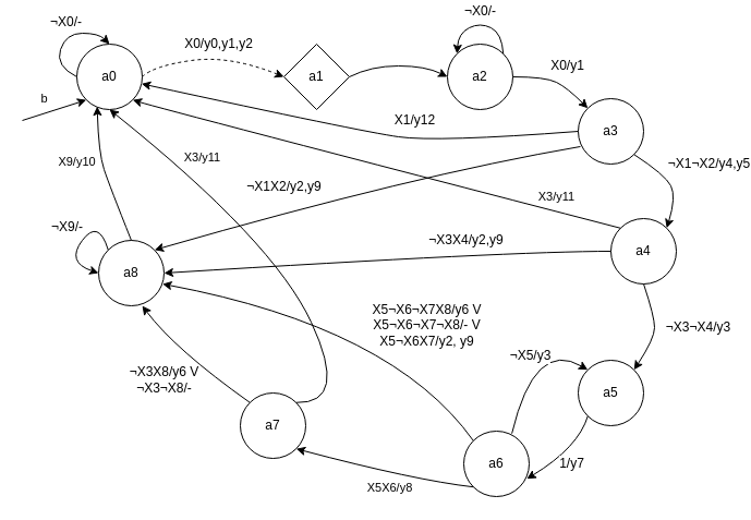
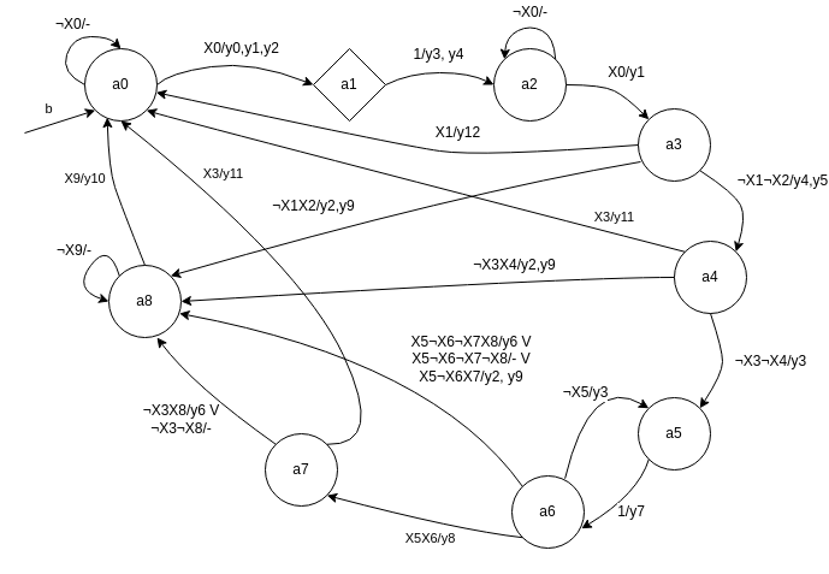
  <mxCell id="0" />
  <mxCell id="1" parent="0" />
  <mxCell id="2" value="&lt;font style=&quot;font-size: 12px;&quot;&gt;a0&lt;/font&gt;" style="ellipse;whiteSpace=wrap;html=1;aspect=fixed;fontSize=12;" vertex="1" parent="1"><mxGeometry x="70" y="40" width="60" height="60" as="geometry" /></mxCell>
  <mxCell id="3" value="&lt;font style=&quot;font-size: 12px;&quot;&gt;a1&lt;/font&gt;" style="rhombus;whiteSpace=wrap;html=1;aspect=fixed;fontSize=12;" vertex="1" parent="1"><mxGeometry x="260" y="40" width="60" height="60" as="geometry" /></mxCell>
- <mxCell id="4" value="X0/y0,y1,y2" style="curved=1;endArrow=classic;html=1;fontSize=12;elbow=vertical;exitX=1;exitY=0.5;exitDx=0;exitDy=0;entryX=0;entryY=0.5;entryDx=0;entryDy=0;dashed=1;" edge="1" parent="1" source="2" target="3"><mxGeometry x="0.101" y="11" width="50" height="50" relative="1" as="geometry"><mxPoint x="140" y="70" as="sourcePoint" /><mxPoint x="190" y="20" as="targetPoint" /><Array as="points"><mxPoint x="140" y="60" /><mxPoint x="210" y="50" /></Array><mxPoint as="offset" /></mxGeometry></mxCell>
+ <mxCell id="4" value="X0/y0,y1,y2" style="curved=1;endArrow=classic;html=1;fontSize=12;elbow=vertical;exitX=1;exitY=0.5;exitDx=0;exitDy=0;entryX=0;entryY=0.5;entryDx=0;entryDy=0;" edge="1" parent="1" source="2" target="3"><mxGeometry x="0.101" y="11" width="50" height="50" relative="1" as="geometry"><mxPoint x="140" y="70" as="sourcePoint" /><mxPoint x="190" y="20" as="targetPoint" /><Array as="points"><mxPoint x="140" y="60" /><mxPoint x="210" y="50" /></Array><mxPoint as="offset" /></mxGeometry></mxCell>
  <mxCell id="5" value="&lt;font style=&quot;font-size: 12px;&quot;&gt;a2&lt;/font&gt;" style="ellipse;whiteSpace=wrap;html=1;aspect=fixed;fontSize=12;" vertex="1" parent="1"><mxGeometry x="410" y="40" width="60" height="60" as="geometry" /></mxCell>
  <mxCell id="6" value="" style="curved=1;endArrow=classic;html=1;fontSize=12;elbow=vertical;exitX=1;exitY=0.5;exitDx=0;exitDy=0;entryX=0;entryY=0.5;entryDx=0;entryDy=0;" edge="1" parent="1" source="3" target="5"><mxGeometry x="0.101" y="11" width="50" height="50" relative="1" as="geometry"><mxPoint x="330" y="60" as="sourcePoint" /><mxPoint x="460" y="60" as="targetPoint" /><Array as="points"><mxPoint x="340" y="60" /><mxPoint x="390" y="60" /></Array><mxPoint as="offset" /></mxGeometry></mxCell>
+ <mxCell id="7" value="1/y3, y4" style="text;html=1;align=center;verticalAlign=middle;resizable=0;points=[];autosize=1;strokeColor=none;fillColor=none;fontSize=12;" vertex="1" parent="1"><mxGeometry x="334" y="35" width="60" height="20" as="geometry" /></mxCell>
  <mxCell id="8" value="&lt;font style=&quot;font-size: 12px;&quot;&gt;a3&lt;/font&gt;" style="ellipse;whiteSpace=wrap;html=1;aspect=fixed;fontSize=12;" vertex="1" parent="1"><mxGeometry x="530" y="90" width="60" height="60" as="geometry" /></mxCell>
  <mxCell id="9" value="X0/y1" style="curved=1;endArrow=classic;html=1;fontSize=12;elbow=vertical;exitX=1;exitY=0.5;exitDx=0;exitDy=0;entryX=0;entryY=0;entryDx=0;entryDy=0;" edge="1" parent="1" source="5" target="8"><mxGeometry x="0.1" y="18" width="50" height="50" relative="1" as="geometry"><mxPoint x="480" y="80" as="sourcePoint" /><mxPoint x="570" y="80" as="targetPoint" /><Array as="points"><mxPoint x="500" y="70" /><mxPoint x="520" y="80" /></Array><mxPoint as="offset" /></mxGeometry></mxCell>
  <mxCell id="10" value="¬X0/-" style="curved=1;endArrow=classic;html=1;fontSize=12;elbow=vertical;exitX=1;exitY=0;exitDx=0;exitDy=0;entryX=0;entryY=0;entryDx=0;entryDy=0;" edge="1" parent="1" source="5" target="5"><mxGeometry y="-10" width="50" height="50" relative="1" as="geometry"><mxPoint x="390" y="20" as="sourcePoint" /><mxPoint x="440" y="-30" as="targetPoint" /><Array as="points"><mxPoint x="460" y="30" /><mxPoint x="440" y="20" /><mxPoint x="420" y="30" /></Array><mxPoint x="4" y="-1" as="offset" /></mxGeometry></mxCell>
  <mxCell id="11" value="&lt;font style=&quot;font-size: 12px;&quot;&gt;a4&lt;/font&gt;" style="ellipse;whiteSpace=wrap;html=1;aspect=fixed;fontSize=12;" vertex="1" parent="1"><mxGeometry x="560" y="200" width="60" height="60" as="geometry" /></mxCell>
  <mxCell id="12" value="¬X0/-" style="curved=1;endArrow=classic;html=1;fontSize=12;elbow=vertical;exitX=0;exitY=0.5;exitDx=0;exitDy=0;entryX=0.5;entryY=0;entryDx=0;entryDy=0;" edge="1" parent="1" source="2" target="2"><mxGeometry x="0.1" y="10" width="50" height="50" relative="1" as="geometry"><mxPoint x="20" y="55" as="sourcePoint" /><mxPoint x="70" y="5" as="targetPoint" /><Array as="points"><mxPoint x="50" y="60" /><mxPoint x="60" y="30" /><mxPoint x="90" y="30" /></Array><mxPoint as="offset" /></mxGeometry></mxCell>
  <mxCell id="13" value="¬X1¬X2/y4,y5" style="curved=1;endArrow=classic;html=1;fontSize=12;elbow=vertical;exitX=1;exitY=1;exitDx=0;exitDy=0;entryX=1;entryY=0;entryDx=0;entryDy=0;" edge="1" parent="1" source="8" target="11"><mxGeometry x="-0.002" y="40" width="50" height="50" relative="1" as="geometry"><mxPoint x="630" y="190" as="sourcePoint" /><mxPoint x="680" y="140" as="targetPoint" /><Array as="points"><mxPoint x="610" y="160" /><mxPoint x="620" y="180" /></Array><mxPoint as="offset" /></mxGeometry></mxCell>
  <mxCell id="14" value="&lt;font style=&quot;font-size: 12px;&quot;&gt;a5&lt;/font&gt;" style="ellipse;whiteSpace=wrap;html=1;aspect=fixed;fontSize=12;" vertex="1" parent="1"><mxGeometry x="530" y="330" width="60" height="60" as="geometry" /></mxCell>
  <mxCell id="15" value="¬X3¬X4/y3" style="curved=1;endArrow=classic;html=1;fontSize=12;elbow=vertical;exitX=0.5;exitY=1;exitDx=0;exitDy=0;entryX=1;entryY=0;entryDx=0;entryDy=0;" edge="1" parent="1" source="11" target="14"><mxGeometry x="-0.032" y="40" width="50" height="50" relative="1" as="geometry"><mxPoint x="500" y="200" as="sourcePoint" /><mxPoint x="550" y="150" as="targetPoint" /><Array as="points"><mxPoint x="600" y="290" /><mxPoint x="600" y="310" /></Array><mxPoint as="offset" /></mxGeometry></mxCell>
  <mxCell id="16" value="&lt;font style=&quot;font-size: 12px;&quot;&gt;a6&lt;/font&gt;" style="ellipse;whiteSpace=wrap;html=1;aspect=fixed;fontSize=12;" vertex="1" parent="1"><mxGeometry x="425" y="395" width="60" height="60" as="geometry" /></mxCell>
  <mxCell id="17" value="1/y7" style="curved=1;endArrow=classic;html=1;fontSize=12;elbow=vertical;exitX=0;exitY=1;exitDx=0;exitDy=0;entryX=0.964;entryY=0.729;entryDx=0;entryDy=0;entryPerimeter=0;" edge="1" parent="1" source="14" target="16"><mxGeometry x="0.014" y="10" width="50" height="50" relative="1" as="geometry"><mxPoint x="456" y="330" as="sourcePoint" /><mxPoint x="370" y="350" as="targetPoint" /><Array as="points"><mxPoint x="530" y="410" /></Array><mxPoint as="offset" /></mxGeometry></mxCell>
  <mxCell id="18" value="&lt;font style=&quot;font-size: 12px&quot;&gt;a8&lt;/font&gt;" style="ellipse;whiteSpace=wrap;html=1;aspect=fixed;fontSize=12;" vertex="1" parent="1"><mxGeometry x="90" y="220" width="60" height="60" as="geometry" /></mxCell>
  <mxCell id="19" value="X5¬X6¬X7X8/y6 V&lt;br&gt;X5¬X6¬X7¬X8/- V&lt;br&gt;X5¬X6X7/y2, y9" style="curved=1;endArrow=classic;html=1;fontSize=12;elbow=vertical;exitX=0;exitY=0;exitDx=0;exitDy=0;entryX=0.976;entryY=0.667;entryDx=0;entryDy=0;entryPerimeter=0;" edge="1" parent="1" source="16" target="18"><mxGeometry x="-0.325" y="-22" width="50" height="50" relative="1" as="geometry"><mxPoint x="280" y="330" as="sourcePoint" /><mxPoint x="330" y="280" as="targetPoint" /><Array as="points"><mxPoint x="360" y="300" /></Array><mxPoint x="6" y="2" as="offset" /></mxGeometry></mxCell>
  <mxCell id="20" value="&lt;font style=&quot;font-size: 12px&quot;&gt;a7&lt;/font&gt;" style="ellipse;whiteSpace=wrap;html=1;aspect=fixed;fontSize=12;" vertex="1" parent="1"><mxGeometry x="220" y="360" width="60" height="60" as="geometry" /></mxCell>
  <mxCell id="21" value="X1/y12" style="curved=1;endArrow=classic;html=1;fontSize=12;elbow=vertical;exitX=0;exitY=0.5;exitDx=0;exitDy=0;" edge="1" parent="1" source="8" target="2"><mxGeometry x="-0.247" y="-17" width="50" height="50" relative="1" as="geometry"><mxPoint x="330" y="210" as="sourcePoint" /><mxPoint x="380" y="160" as="targetPoint" /><Array as="points"><mxPoint x="400" y="130" /><mxPoint x="330" y="120" /></Array><mxPoint as="offset" /></mxGeometry></mxCell>
  <mxCell id="22" value="X9/y10" style="curved=1;endArrow=classic;html=1;rounded=0;exitX=0.5;exitY=0;exitDx=0;exitDy=0;entryX=0.311;entryY=0.953;entryDx=0;entryDy=0;entryPerimeter=0;" edge="1" parent="1" source="18" target="2"><mxGeometry x="0.307" y="22" width="50" height="50" relative="1" as="geometry"><mxPoint x="210" y="300" as="sourcePoint" /><mxPoint x="260" y="250" as="targetPoint" /><Array as="points"><mxPoint x="100" y="170" /><mxPoint x="90" y="140" /></Array><mxPoint as="offset" /></mxGeometry></mxCell>
  <mxCell id="23" value="&lt;span style=&quot;font-size: 12px&quot;&gt;¬X9/-&lt;/span&gt;" style="curved=1;endArrow=classic;html=1;rounded=0;exitX=0;exitY=0;exitDx=0;exitDy=0;entryX=0;entryY=0.5;entryDx=0;entryDy=0;" edge="1" parent="1" source="18" target="18"><mxGeometry x="-0.039" y="-18" width="50" height="50" relative="1" as="geometry"><mxPoint x="60" y="460" as="sourcePoint" /><mxPoint x="110" y="410" as="targetPoint" /><Array as="points"><mxPoint x="90" y="200" /><mxPoint x="60" y="240" /></Array><mxPoint as="offset" /></mxGeometry></mxCell>
  <mxCell id="24" value="&lt;span style=&quot;font-size: 12px&quot;&gt;¬X1X2/y2,y9&lt;/span&gt;" style="curved=1;endArrow=classic;html=1;rounded=0;exitX=0.033;exitY=0.733;exitDx=0;exitDy=0;exitPerimeter=0;entryX=1;entryY=0;entryDx=0;entryDy=0;" edge="1" parent="1" source="8" target="18"><mxGeometry x="0.353" y="-23" width="50" height="50" relative="1" as="geometry"><mxPoint x="320" y="250" as="sourcePoint" /><mxPoint x="370" y="200" as="targetPoint" /><Array as="points"><mxPoint x="380" y="160" /></Array><mxPoint as="offset" /></mxGeometry></mxCell>
  <mxCell id="25" value="X3/y11" style="curved=1;endArrow=classic;html=1;rounded=0;exitX=0;exitY=0;exitDx=0;exitDy=0;entryX=1;entryY=1;entryDx=0;entryDy=0;" edge="1" parent="1" source="11" target="2"><mxGeometry x="-0.723" y="-13" width="50" height="50" relative="1" as="geometry"><mxPoint x="370" y="230" as="sourcePoint" /><mxPoint x="420" y="180" as="targetPoint" /><Array as="points"><mxPoint x="150" y="100" /></Array><mxPoint as="offset" /></mxGeometry></mxCell>
  <mxCell id="26" value="&lt;span style=&quot;font-size: 12px&quot;&gt;¬X3X4/y2,y9&lt;/span&gt;" style="curved=1;endArrow=classic;html=1;rounded=0;exitX=0;exitY=0.5;exitDx=0;exitDy=0;entryX=1;entryY=0.5;entryDx=0;entryDy=0;" edge="1" parent="1" source="11" target="18"><mxGeometry x="-0.355" y="-13" width="50" height="50" relative="1" as="geometry"><mxPoint x="420" y="300" as="sourcePoint" /><mxPoint x="470" y="250" as="targetPoint" /><Array as="points"><mxPoint x="470" y="230" /></Array><mxPoint as="offset" /></mxGeometry></mxCell>
  <mxCell id="27" value="X5X6/y8" style="curved=1;endArrow=classic;html=1;rounded=0;exitX=0;exitY=1;exitDx=0;exitDy=0;entryX=1;entryY=1;entryDx=0;entryDy=0;" edge="1" parent="1" source="16" target="20"><mxGeometry x="-0.112" y="13" width="50" height="50" relative="1" as="geometry"><mxPoint x="230" y="500" as="sourcePoint" /><mxPoint x="280" y="450" as="targetPoint" /><Array as="points"><mxPoint x="380" y="440" /></Array><mxPoint as="offset" /></mxGeometry></mxCell>
  <mxCell id="28" value="X3/y11" style="curved=1;endArrow=classic;html=1;rounded=0;exitX=1;exitY=0;exitDx=0;exitDy=0;entryX=0.5;entryY=1;entryDx=0;entryDy=0;" edge="1" parent="1" source="20" target="2"><mxGeometry x="0.538" y="-19" width="50" height="50" relative="1" as="geometry"><mxPoint x="80" y="270" as="sourcePoint" /><mxPoint x="130" y="220" as="targetPoint" /><Array as="points"><mxPoint x="320" y="370" /><mxPoint x="250" y="220" /></Array><mxPoint as="offset" /></mxGeometry></mxCell>
  <mxCell id="29" value="&lt;span style=&quot;font-size: 12px&quot;&gt;¬X3X8/y6 V&lt;br&gt;&lt;/span&gt;&lt;span style=&quot;font-size: 12px&quot;&gt;¬&lt;/span&gt;&lt;span style=&quot;font-size: 12px&quot;&gt;X3&lt;/span&gt;&lt;span style=&quot;font-size: 12px&quot;&gt;¬X8/-&lt;/span&gt;&lt;span style=&quot;font-size: 12px&quot;&gt;&lt;br&gt;&lt;/span&gt;" style="curved=1;endArrow=classic;html=1;rounded=0;exitX=0;exitY=0;exitDx=0;exitDy=0;entryX=0.667;entryY=1;entryDx=0;entryDy=0;entryPerimeter=0;" edge="1" parent="1" source="20" target="18"><mxGeometry x="0.14" y="28" width="50" height="50" relative="1" as="geometry"><mxPoint x="130" y="260" as="sourcePoint" /><mxPoint x="180" y="210" as="targetPoint" /><Array as="points"><mxPoint x="160" y="320" /></Array><mxPoint y="1" as="offset" /></mxGeometry></mxCell>
  <mxCell id="30" value="&lt;span style=&quot;font-size: 12px&quot;&gt;¬X5/y3&lt;/span&gt;" style="curved=1;endArrow=classic;html=1;rounded=0;exitX=0.735;exitY=0.037;exitDx=0;exitDy=0;exitPerimeter=0;entryX=0;entryY=0;entryDx=0;entryDy=0;" edge="1" parent="1" source="16" target="14"><mxGeometry width="50" height="50" relative="1" as="geometry"><mxPoint x="450" y="320" as="sourcePoint" /><mxPoint x="500" y="270" as="targetPoint" /><Array as="points"><mxPoint x="490" y="310" /></Array></mxGeometry></mxCell>
  <mxCell id="31" value="b" style="endArrow=classic;html=1;rounded=0;entryX=0;entryY=1;entryDx=0;entryDy=0;" edge="1" parent="1" target="2"><mxGeometry x="-0.185" y="13" width="50" height="50" relative="1" as="geometry"><mxPoint x="20" y="110" as="sourcePoint" /><mxPoint x="60" y="80" as="targetPoint" /><mxPoint as="offset" /></mxGeometry></mxCell>
